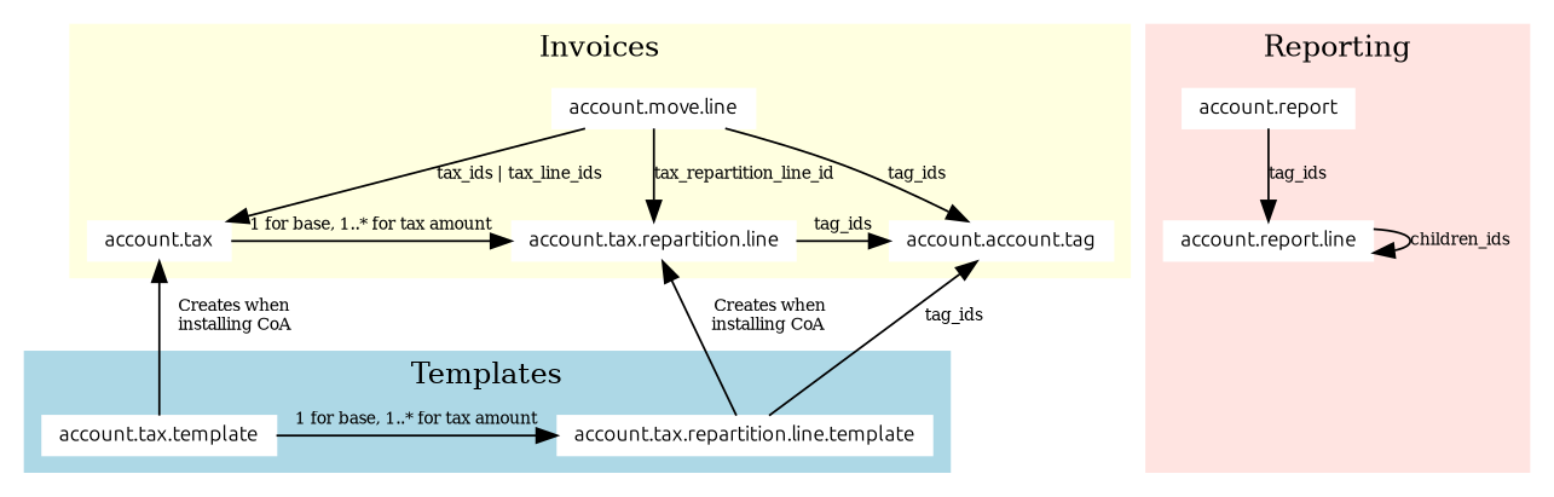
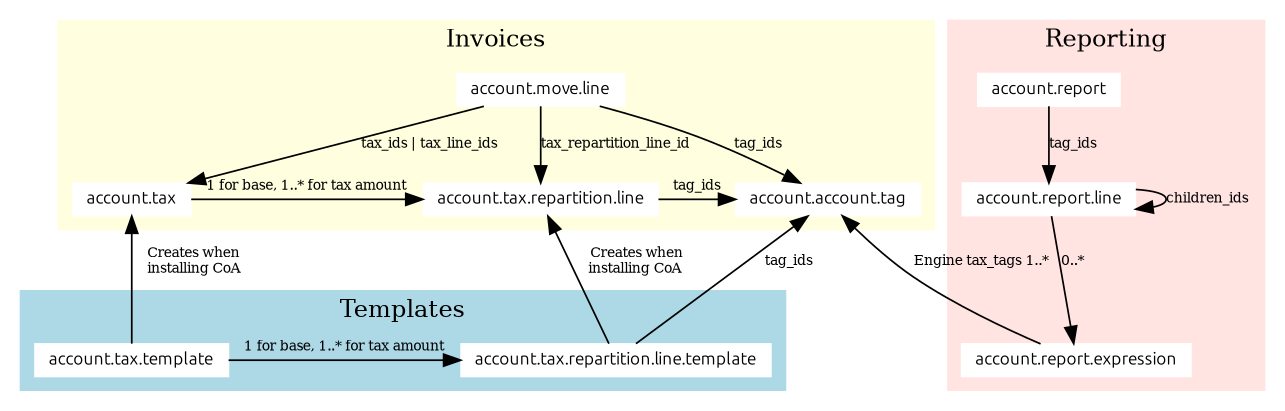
  digraph {
    newrank=true
    node [color=white fontname=Ubuntu fontsize=10 shape=box style=filled]
    edge [fontsize=8]
    n1 [height=0.1 label="account.move.line" width=0.1]
    n2 [height=0.1 label="account.report" width=0.1]
    n3 [height=0.1 label="account.tax" width=0.1]
    n4 [height=0.1 label="account.tax.repartition.line" width=0.1]
    n5 [height=0.1 label="account.account.tag" width=0.1]
+   n6 [height=0.1 label="account.report.expression" width=0.1]
    n7 [height=0.1 label="account.tax.template" width=0.1]
    n8 [height=0.1 label="account.tax.repartition.line.template" width=0.1]
    n9 [height=0.1 label="account.report.line" width=0.1]
    subgraph sub_1 {
      rank=same
      n1
      n2
    }
    subgraph sub_2 {
      rank=same
      n3
      n4
      n5
    }
    subgraph sub_3 {
      rank=same
+     n6
      n7
      n8
    }
    subgraph cluster_4 {
      color=lightyellow
      label=Invoices
      style=filled
      n1
      n3
      n4
      n5
    }
    subgraph cluster_5 {
      color=mistyrose
      label=Reporting
      style=filled
      n2
+     n6
      n9
    }
    subgraph cluster_6 {
      color=lightblue
      label=Templates
      style=filled
      n7
      n8
    }
    n1 -> n3 [label="tax_ids | tax_line_ids"]
    n1 -> n4 [label=tax_repartition_line_id]
    n1 -> n5 [label=tag_ids]
    n2 -> n9 [label=tag_ids]
    n3 -> n4 [label="1 for base, 1..* for tax amount"]
    n3 -> n7 [dir=back label="    Creates when\n    installing CoA"]
    n4 -> n5 [label=tag_ids]
    n4 -> n8 [dir=back label="    Creates when\n   installing CoA"]
+   n6 -> n5 [label="Engine tax_tags 1..*"]
    n7 -> n8 [label="1 for base, 1..* for tax amount"]
    n8 -> n5 [label=tag_ids]
+   n9 -> n6 [label="0..*"]
    n9 -> n9 [label=children_ids]
  }
